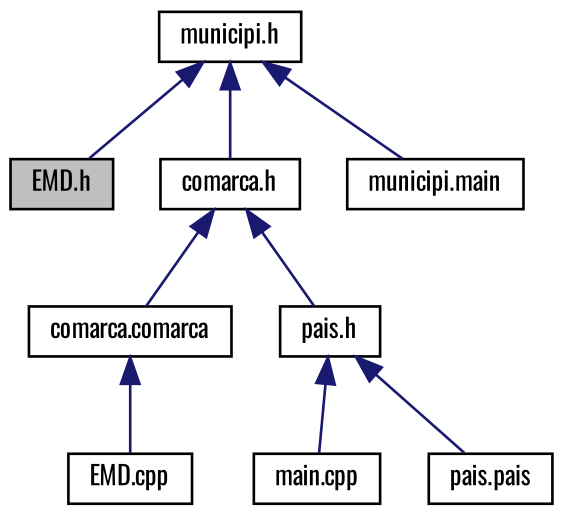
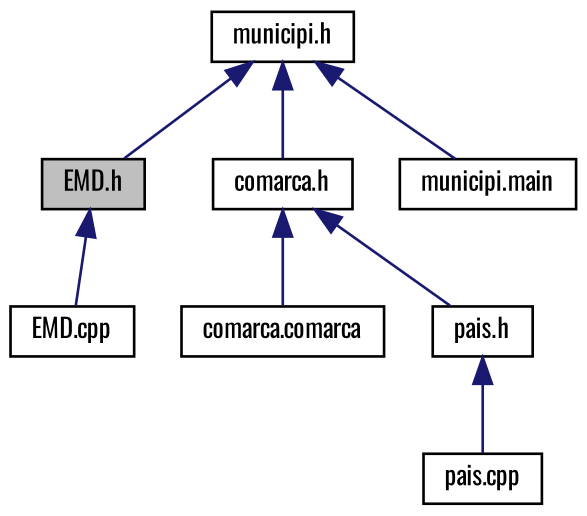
  digraph {
    fontname=Oswald
    node [color=black fillcolor=white fontname=Oswald fontsize=10 shape=record style=filled]
    edge [color=midnightblue dir=back fontname=Oswald fontsize=10 labelfontname=Helvetica labelfontsize=10 style=solid]
    n1 [fillcolor=grey75 fontcolor=black height=0.2 label="EMD.h" width=0.4]
    n2 [height=0.2 label="EMD.cpp" width=0.4]
    n3 [height=0.2 label="municipi.h" width=0.4]
    n4 [height=0.2 label="comarca.h" width=0.4]
    n5 [height=0.2 label="municipi.main" width=0.4]
    n6 [height=0.2 label="comarca.comarca" width=0.4]
    n7 [height=0.2 label="pais.h" width=0.4]
-   n8 [height=0.2 label="main.cpp" width=0.4]
-   n9 [height=0.2 label="pais.pais" width=0.4]
-   n6 -> n2
+   n9 [height=0.2 label="pais.cpp" width=0.4]
+   n1 -> n2
    n3 -> n1
    n3 -> n4
    n3 -> n5
    n4 -> n6
    n4 -> n7
-   n7 -> n8
    n7 -> n9
  }
